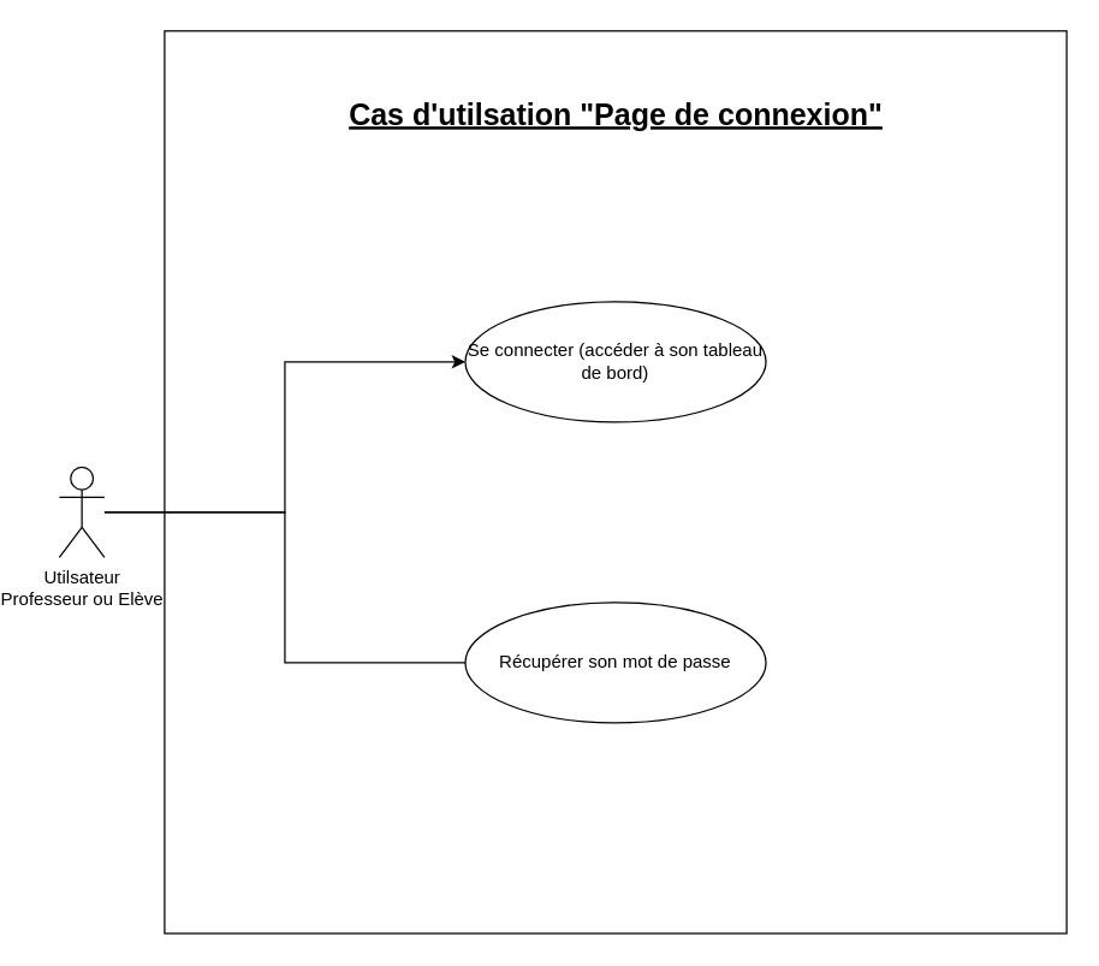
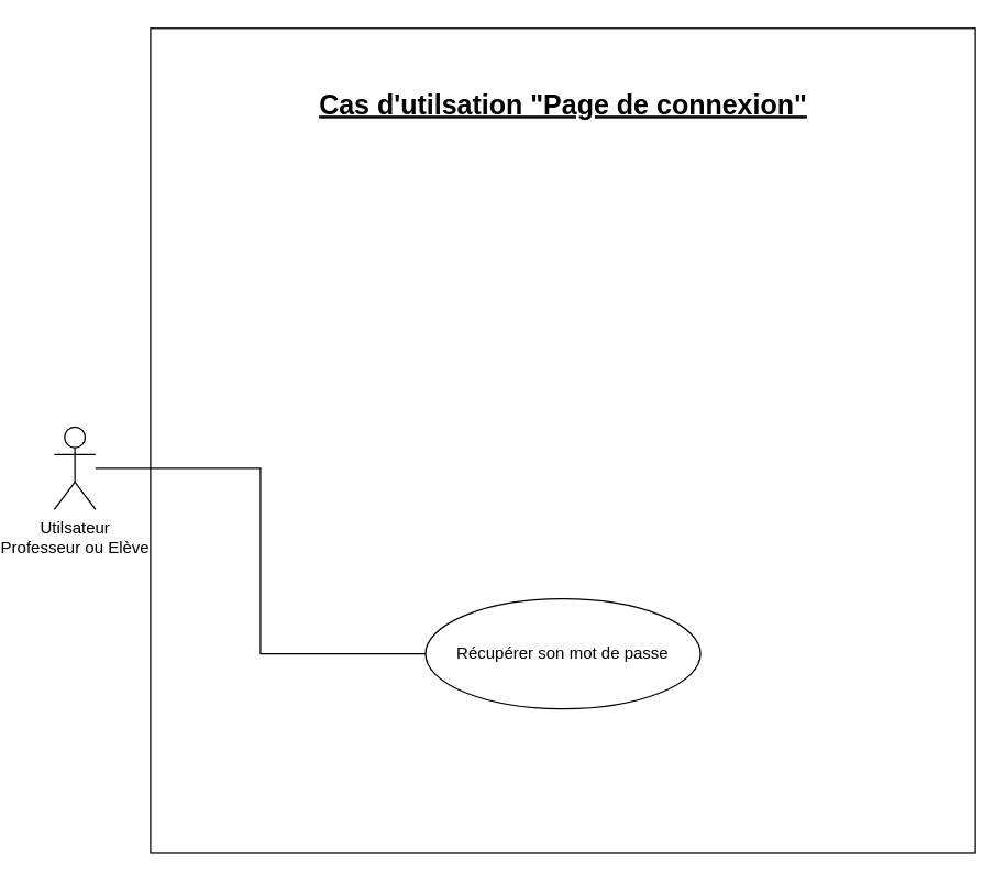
  <mxCell id="0" />
  <mxCell id="1" parent="0" />
  <mxCell id="2" value="" style="whiteSpace=wrap;html=1;aspect=fixed;fontSize=20;" parent="1" vertex="1"><mxGeometry x="90" width="600" height="600" as="geometry" y="20" /></mxCell>
  <mxCell id="3" style="edgeStyle=orthogonalEdgeStyle;rounded=0;orthogonalLoop=1;jettySize=auto;html=1;entryX=0;entryY=0.5;entryDx=0;entryDy=0;endArrow=none;" parent="1" source="5" target="6" edge="1"><mxGeometry relative="1" as="geometry" /></mxCell>
- <mxCell id="4" style="edgeStyle=orthogonalEdgeStyle;rounded=0;orthogonalLoop=1;jettySize=auto;html=1;entryX=0;entryY=0.5;entryDx=0;entryDy=0;" parent="1" source="5" target="8" edge="1"><mxGeometry relative="1" as="geometry" /></mxCell>
  <mxCell id="5" value="Utilsateur&lt;br&gt;Professeur ou Elève" style="shape=umlActor;verticalLabelPosition=bottom;verticalAlign=top;html=1;outlineConnect=0;" parent="1" vertex="1"><mxGeometry x="20" y="310" width="30" height="60" as="geometry" /></mxCell>
- <mxCell id="6" value="Récupérer son mot de passe" style="ellipse;whiteSpace=wrap;html=1;" parent="1" vertex="1"><mxGeometry x="290" y="400" width="200" height="80" as="geometry" /></mxCell>
+ <mxCell id="6" value="Récupérer son mot de passe" style="ellipse;whiteSpace=wrap;html=1;" parent="1" vertex="1"><mxGeometry x="290" y="435" width="200" height="80" as="geometry" /></mxCell>
  <mxCell id="7" value="Cas d'utilsation &quot;Page de connexion&quot;" style="text;html=1;align=center;verticalAlign=middle;resizable=0;points=[];autosize=1;strokeColor=none;fontStyle=5;fontSize=20;" parent="1" vertex="1"><mxGeometry x="205" y="60" width="370" height="30" as="geometry" /></mxCell>
- <mxCell id="8" value="Se connecter (accéder à son tableau de bord)" style="ellipse;whiteSpace=wrap;html=1;" parent="1" vertex="1"><mxGeometry x="290" y="200" width="200" height="80" as="geometry" /></mxCell>
